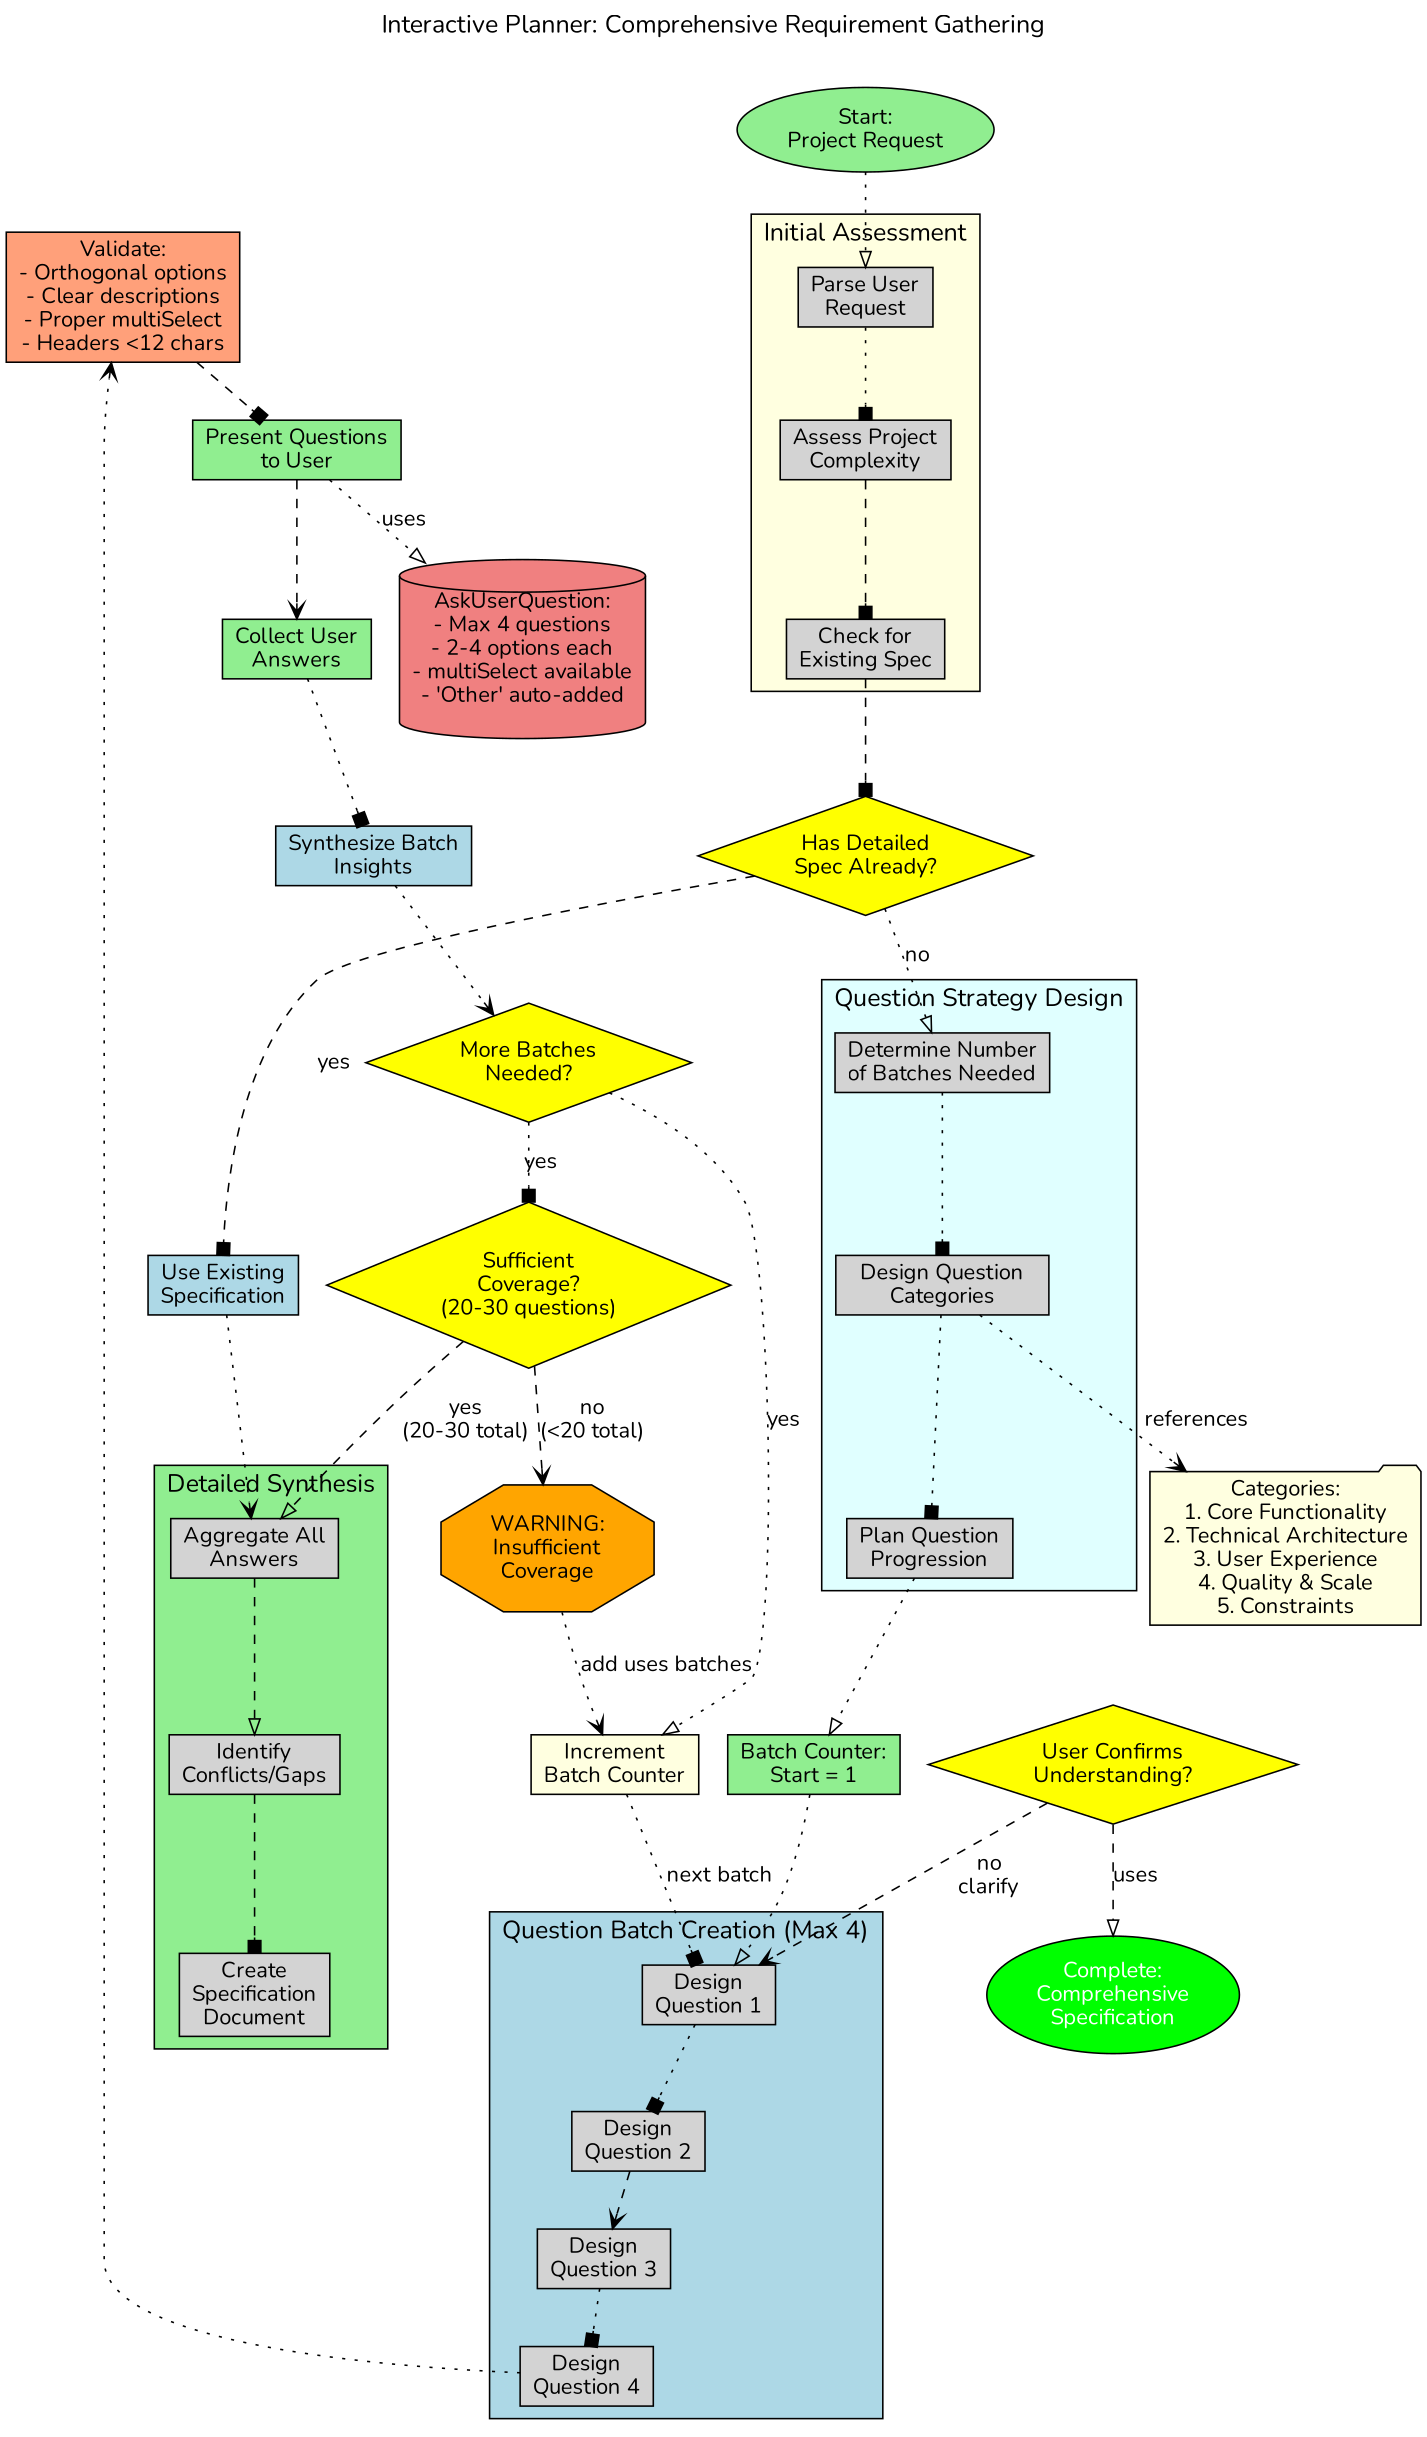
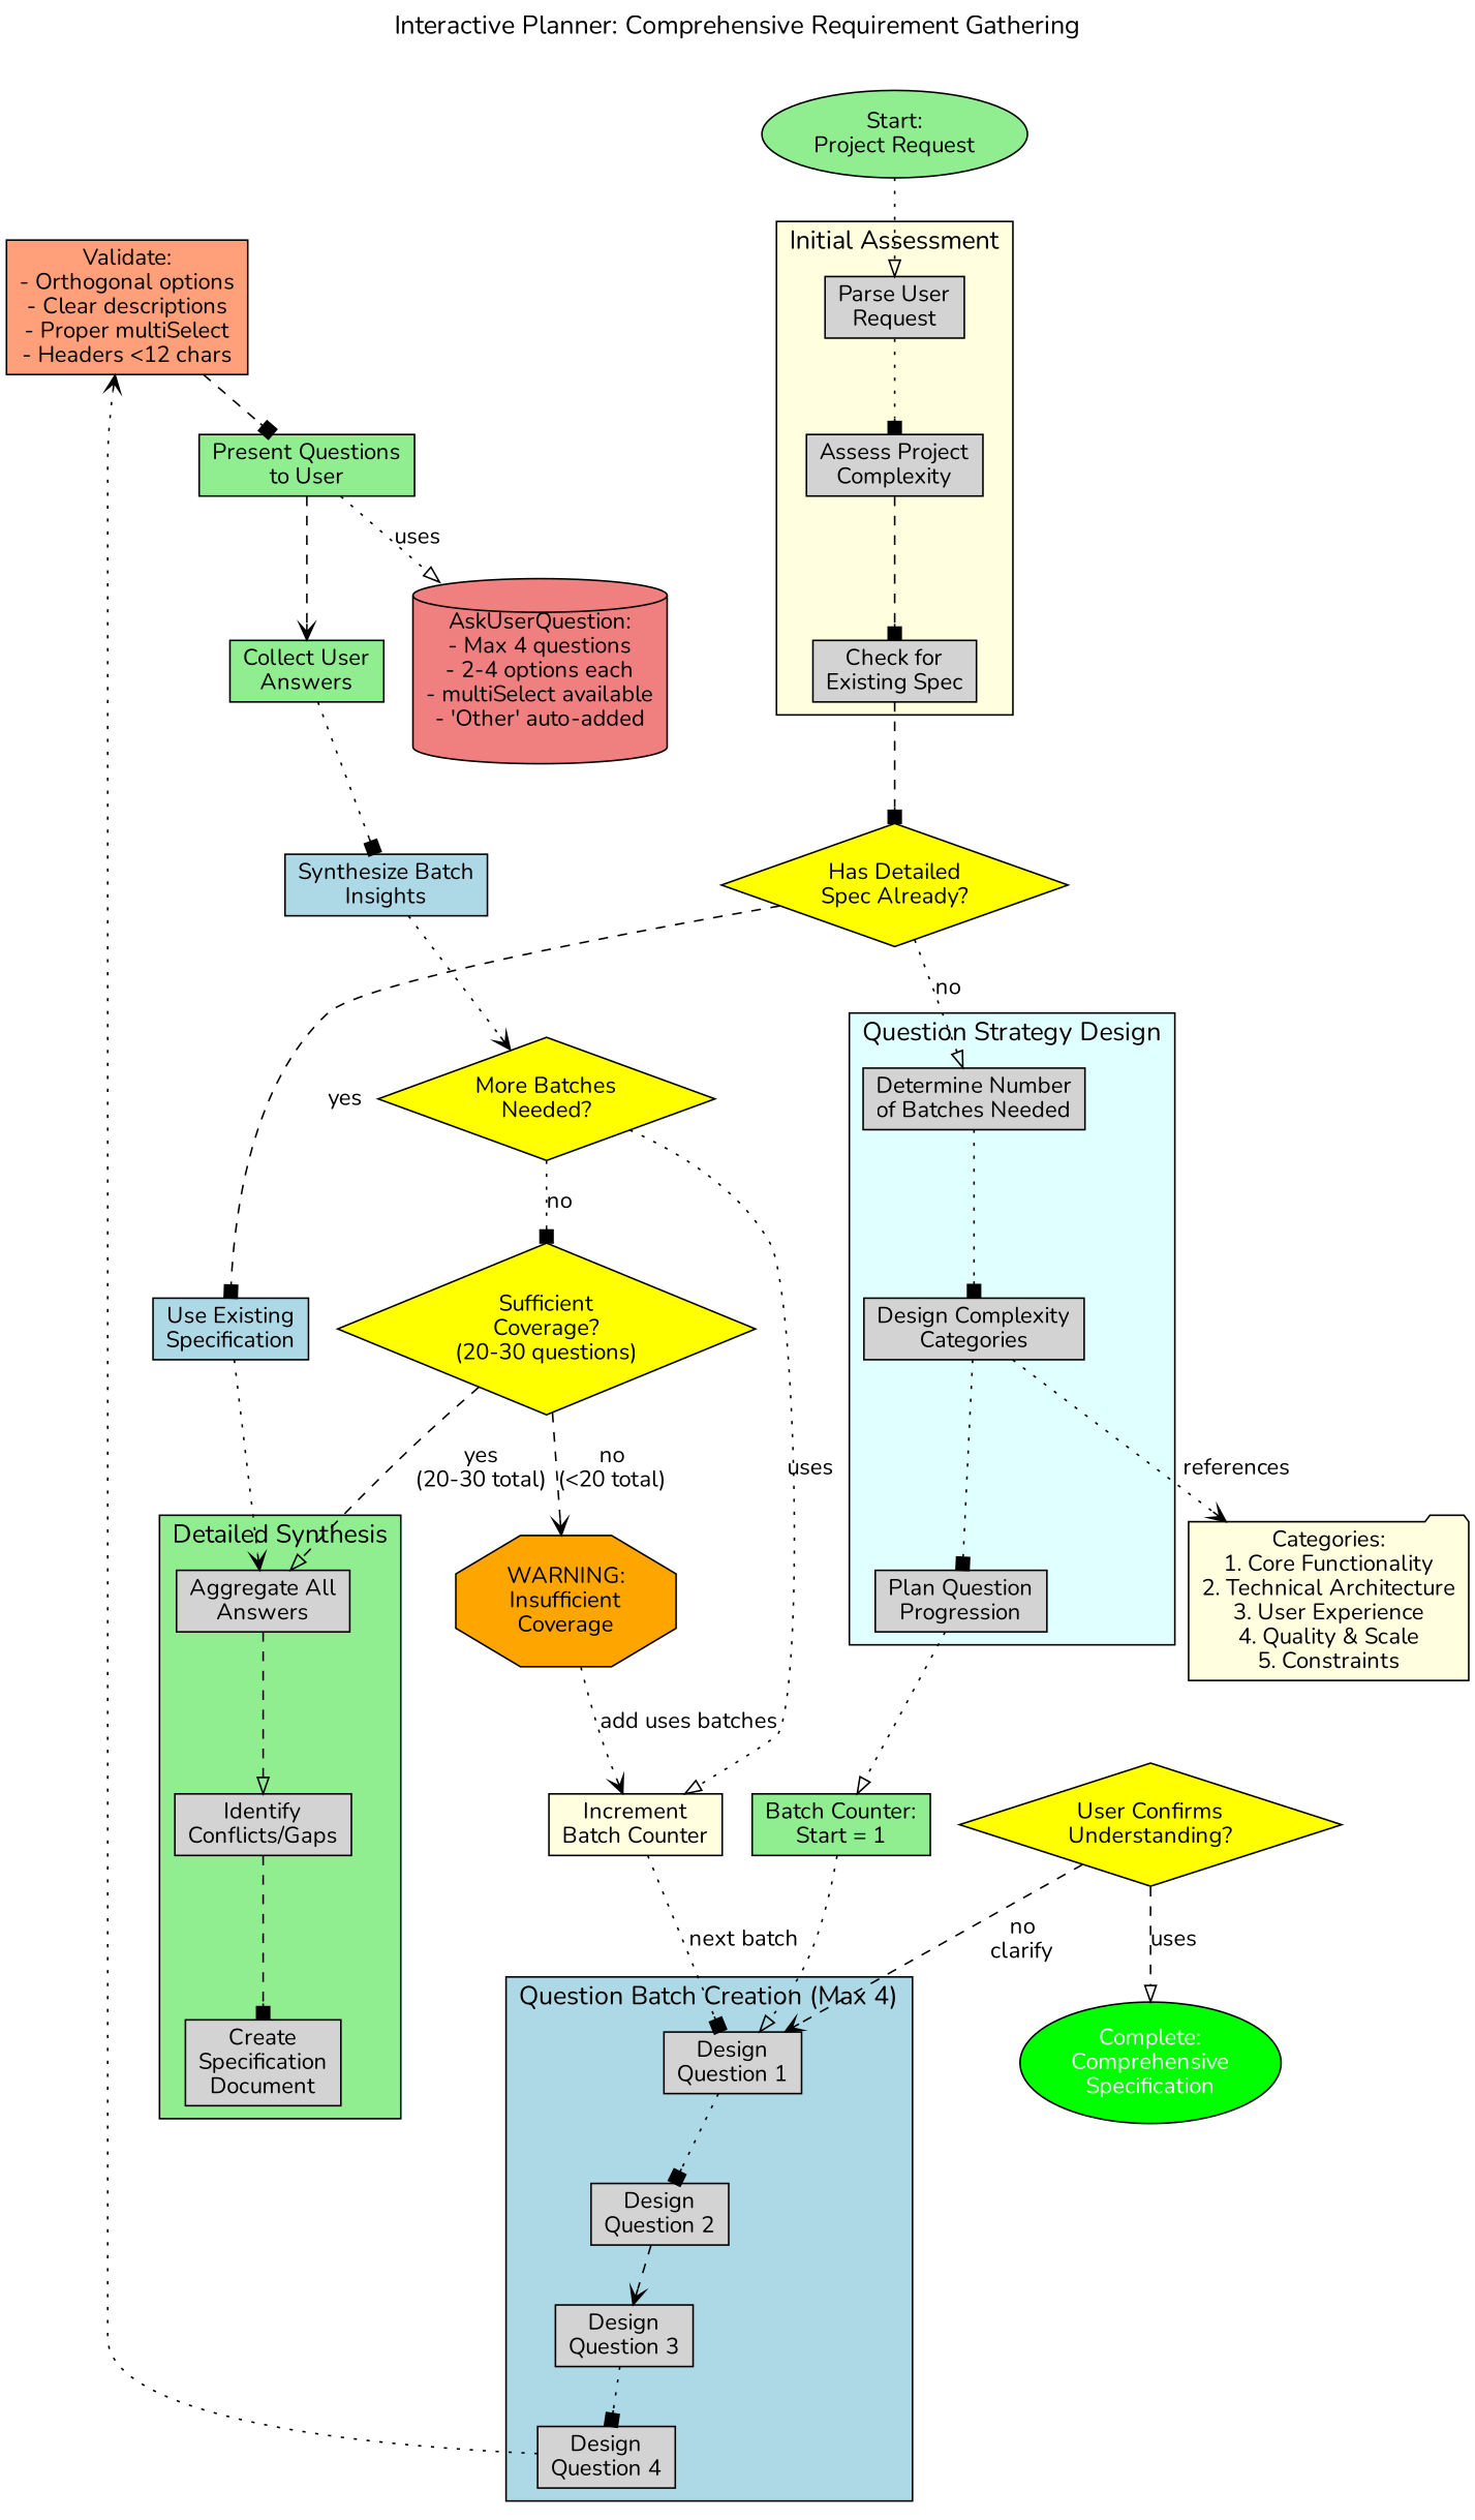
  digraph {
    compound=true
    fontname=Nunito
    fontsize=16
    label="Interactive Planner: Comprehensive Requirement Gathering"
    labelloc=t
    rankdir=TB
    node [fontname=Nunito shape=box style=filled]
    edge [arrowhead=box fontname=Nunito style=dotted]
    n1 [label="Parse User\nRequest"]
    n2 [label="Assess Project\nComplexity"]
    n3 [label="Check for\nExisting Spec"]
    n4 [label="Determine Number\nof Batches Needed"]
-   n5 [label="Design Question\nCategories"]
+   n5 [label="Design Complexity\nCategories"]
    n6 [label="Plan Question\nProgression"]
    n7 [label="Design\nQuestion 1"]
    n8 [label="Design\nQuestion 2"]
    n9 [label="Design\nQuestion 3"]
    n10 [label="Design\nQuestion 4"]
    n11 [label="Aggregate All\nAnswers"]
    n12 [label="Identify\nConflicts/Gaps"]
    n13 [label="Create\nSpecification\nDocument"]
    n14 [fillcolor=yellow label="Has Detailed\nSpec Already?" shape=diamond]
    n15 [fillcolor=lightyellow label="Categories:\n1. Core Functionality\n2. Technical Architecture\n3. User Experience\n4. Quality & Scale\n5. Constraints" shape=folder]
    n16 [fillcolor=lightgreen label="Batch Counter:\nStart = 1"]
    n17 [fillcolor=lightsalmon label="Validate:\n- Orthogonal options\n- Clear descriptions\n- Proper multiSelect\n- Headers <12 chars"]
    n18 [fillcolor=lightgreen label="Start:\nProject Request" shape=ellipse]
    n19 [fillcolor=green fontcolor=white label="Complete:\nComprehensive\nSpecification" shape=ellipse]
    n20 [fillcolor=lightblue label="Use Existing\nSpecification"]
    n21 [fillcolor=lightgreen label="Present Questions\nto User"]
    n22 [fillcolor=lightgreen label="Collect User\nAnswers"]
    n23 [fillcolor=lightcoral label="AskUserQuestion:\n- Max 4 questions\n- 2-4 options each\n- multiSelect available\n- 'Other' auto-added" shape=cylinder]
    n24 [fillcolor=lightblue label="Synthesize Batch\nInsights"]
    n25 [fillcolor=yellow label="More Batches\nNeeded?" shape=diamond]
    n26 [fillcolor=lightyellow label="Increment\nBatch Counter"]
    n27 [fillcolor=yellow label="Sufficient\nCoverage?\n(20-30 questions)" shape=diamond]
    n28 [fillcolor=orange label="WARNING:\nInsufficient\nCoverage" shape=octagon]
    n29 [fillcolor=yellow label="User Confirms\nUnderstanding?" shape=diamond]
    subgraph cluster_1 {
      fillcolor=lightyellow
      label="Initial Assessment"
      style=filled
      n1
      n2
      n3
    }
    subgraph cluster_2 {
      fillcolor=lightcyan
      label="Question Strategy Design"
      style=filled
      n4
      n5
      n6
    }
    subgraph cluster_3 {
      fillcolor=lightblue
      label="Question Batch Creation (Max 4)"
      style=filled
      n7
      n8
      n9
      n10
    }
    subgraph cluster_4 {
      fillcolor=lightgreen
      label="Detailed Synthesis"
      style=filled
      n11
      n12
      n13
    }
    n1 -> n2
    n2 -> n3 [style=dashed]
    n3 -> n14 [style=dashed]
    n4 -> n5
    n5 -> n6
    n5 -> n15 [arrowhead=vee label=references]
    n6 -> n16 [arrowhead=onormal]
    n7 -> n8
    n8 -> n9 [arrowhead=vee style=dashed]
    n9 -> n10
    n10 -> n17 [arrowhead=vee]
    n11 -> n12 [arrowhead=onormal style=dashed]
    n12 -> n13 [style=dashed]
    n14 -> n4 [arrowhead=onormal label=no]
    n14 -> n20 [label=yes style=dashed]
    n16 -> n7 [arrowhead=onormal]
    n17 -> n21 [style=dashed]
    n18 -> n1 [arrowhead=onormal]
    n20 -> n11 [arrowhead=vee]
    n21 -> n22 [arrowhead=vee style=dashed]
    n21 -> n23 [arrowhead=onormal label=uses]
    n22 -> n24
    n24 -> n25 [arrowhead=vee]
-   n25 -> n26 [arrowhead=onormal label=yes]
-   n25 -> n27 [label=yes]
+   n25 -> n26 [arrowhead=onormal label=uses]
+   n25 -> n27 [label=no]
    n26 -> n7 [label="next batch"]
    n27 -> n11 [arrowhead=onormal label="yes\n(20-30 total)" style=dashed]
    n27 -> n28 [arrowhead=vee label="no\n(<20 total)" style=dashed]
    n28 -> n26 [arrowhead=vee label="add uses batches"]
    n29 -> n7 [arrowhead=vee label="no\nclarify" style=dashed]
    n29 -> n19 [arrowhead=onormal label=uses style=dashed]
  }
